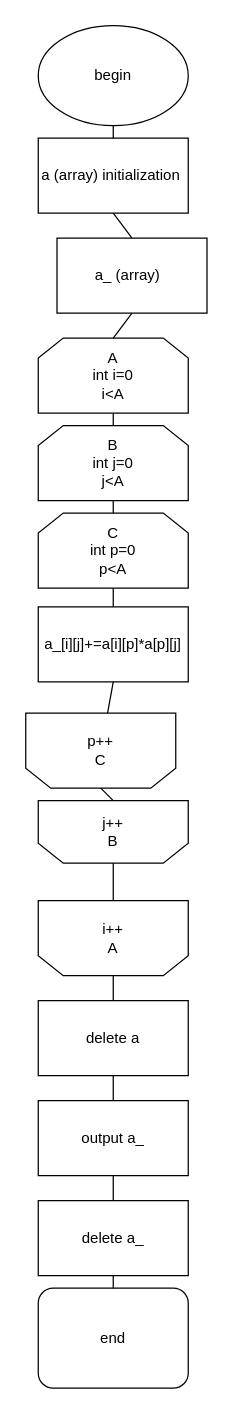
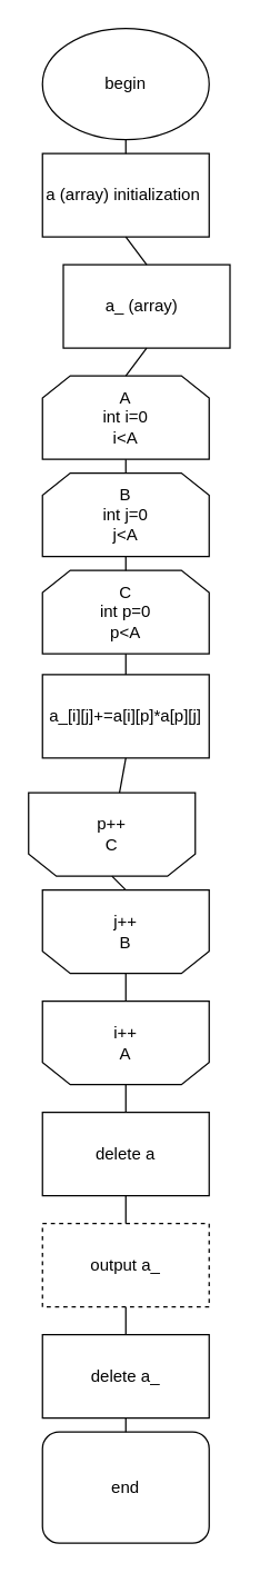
  <mxCell id="0" />
  <mxCell id="1" parent="0" />
  <mxCell id="2" value="begin" style="ellipse;whiteSpace=wrap;html=1;" vertex="1" parent="1"><mxGeometry x="30" width="120" height="80" as="geometry" y="20" /></mxCell>
  <mxCell id="3" value="a (array) initialization&amp;nbsp;" style="rounded=0;whiteSpace=wrap;html=1;" vertex="1" parent="1"><mxGeometry x="30" y="110" width="120" height="60" as="geometry" /></mxCell>
  <mxCell id="4" value="a_ (array)&amp;nbsp;&amp;nbsp;" style="rounded=0;whiteSpace=wrap;html=1;" vertex="1" parent="1"><mxGeometry x="45" y="190" width="120" height="60" as="geometry" /></mxCell>
  <mxCell id="5" value="i++&lt;br&gt;A" style="shape=loopLimit;whiteSpace=wrap;html=1;direction=west;" vertex="1" parent="1"><mxGeometry x="30" y="720" width="120" height="60" as="geometry" /></mxCell>
- <mxCell id="6" value="j++&lt;br&gt;B" style="shape=loopLimit;whiteSpace=wrap;html=1;direction=west;" vertex="1" parent="1"><mxGeometry x="30" y="640" width="120" height="50" as="geometry" /></mxCell>
+ <mxCell id="6" value="j++&lt;br&gt;B" style="shape=loopLimit;whiteSpace=wrap;html=1;direction=west;" vertex="1" parent="1"><mxGeometry x="30" y="640" width="120" height="60" as="geometry" /></mxCell>
  <mxCell id="7" value="B&lt;br&gt;int j=0&lt;br&gt;j&amp;lt;A" style="shape=loopLimit;whiteSpace=wrap;html=1;" vertex="1" parent="1"><mxGeometry x="30" y="340" width="120" height="60" as="geometry" /></mxCell>
  <mxCell id="8" value="A&lt;br&gt;int i=0&lt;br&gt;i&amp;lt;A" style="shape=loopLimit;whiteSpace=wrap;html=1;" vertex="1" parent="1"><mxGeometry x="30" y="270" width="120" height="60" as="geometry" /></mxCell>
  <mxCell id="9" value="" style="endArrow=none;html=1;entryX=0.5;entryY=0;entryDx=0;entryDy=0;exitX=0.5;exitY=1;exitDx=0;exitDy=0;" edge="1" parent="1" source="5" target="6"><mxGeometry width="50" height="50" relative="1" as="geometry"><mxPoint x="70" y="680" as="sourcePoint" /><mxPoint x="120" y="630" as="targetPoint" /></mxGeometry></mxCell>
  <mxCell id="10" value="" style="endArrow=none;html=1;entryX=0.5;entryY=1;entryDx=0;entryDy=0;exitX=0.5;exitY=0;exitDx=0;exitDy=0;" edge="1" parent="1" source="7" target="8"><mxGeometry width="50" height="50" relative="1" as="geometry"><mxPoint x="70" y="370" as="sourcePoint" /><mxPoint x="120" y="320" as="targetPoint" /></mxGeometry></mxCell>
  <mxCell id="11" value="C&lt;br&gt;int p=0&lt;br&gt;p&amp;lt;A" style="shape=loopLimit;whiteSpace=wrap;html=1;" vertex="1" parent="1"><mxGeometry x="30" y="410" width="120" height="60" as="geometry" /></mxCell>
  <mxCell id="12" value="p++&lt;br&gt;C" style="shape=loopLimit;whiteSpace=wrap;html=1;direction=west;" vertex="1" parent="1"><mxGeometry x="20" y="570" width="120" height="60" as="geometry" /></mxCell>
  <mxCell id="13" value="&lt;span&gt;a_[i][j]+=a[i][p]*a[p][j]&lt;/span&gt;" style="rounded=0;whiteSpace=wrap;html=1;" vertex="1" parent="1"><mxGeometry x="30" y="485" width="120" height="60" as="geometry" /></mxCell>
  <mxCell id="14" value="delete a" style="rounded=0;whiteSpace=wrap;html=1;" vertex="1" parent="1"><mxGeometry x="30" y="800" width="120" height="60" as="geometry" /></mxCell>
- <mxCell id="15" value="output a_" style="rounded=0;whiteSpace=wrap;html=1;" vertex="1" parent="1"><mxGeometry x="30" y="880" width="120" height="60" as="geometry" /></mxCell>
+ <mxCell id="15" value="output a_" style="rounded=0;whiteSpace=wrap;html=1;dashed=1;" vertex="1" parent="1"><mxGeometry x="30" y="880" width="120" height="60" as="geometry" /></mxCell>
  <mxCell id="16" value="delete a_" style="rounded=0;whiteSpace=wrap;html=1;" vertex="1" parent="1"><mxGeometry x="30" y="960" width="120" height="60" as="geometry" /></mxCell>
  <mxCell id="17" value="end" style="whiteSpace=wrap;html=1;rounded=1;" vertex="1" parent="1"><mxGeometry x="30" y="1030" width="120" height="80" as="geometry" /></mxCell>
  <mxCell id="18" value="" style="endArrow=none;html=1;entryX=0.5;entryY=1;entryDx=0;entryDy=0;exitX=0.5;exitY=0;exitDx=0;exitDy=0;" edge="1" parent="1" source="17" target="16"><mxGeometry width="50" height="50" relative="1" as="geometry"><mxPoint x="70" y="1050" as="sourcePoint" /><mxPoint x="120" y="1000" as="targetPoint" /></mxGeometry></mxCell>
  <mxCell id="19" value="" style="endArrow=none;html=1;entryX=0.5;entryY=1;entryDx=0;entryDy=0;exitX=0.5;exitY=0;exitDx=0;exitDy=0;" edge="1" parent="1" source="16" target="15"><mxGeometry width="50" height="50" relative="1" as="geometry"><mxPoint x="70" y="980" as="sourcePoint" /><mxPoint x="120" y="930" as="targetPoint" /></mxGeometry></mxCell>
  <mxCell id="20" value="" style="endArrow=none;html=1;entryX=0.5;entryY=1;entryDx=0;entryDy=0;" edge="1" parent="1" source="15" target="14"><mxGeometry width="50" height="50" relative="1" as="geometry"><mxPoint x="60" y="900" as="sourcePoint" /><mxPoint x="110" y="850" as="targetPoint" /></mxGeometry></mxCell>
  <mxCell id="21" value="" style="endArrow=none;html=1;entryX=0.5;entryY=0;entryDx=0;entryDy=0;exitX=0.5;exitY=0;exitDx=0;exitDy=0;" edge="1" parent="1" source="14" target="5"><mxGeometry width="50" height="50" relative="1" as="geometry"><mxPoint x="70" y="820" as="sourcePoint" /><mxPoint x="120" y="770" as="targetPoint" /></mxGeometry></mxCell>
  <mxCell id="22" value="" style="endArrow=none;html=1;entryX=0.5;entryY=0;entryDx=0;entryDy=0;exitX=0.5;exitY=1;exitDx=0;exitDy=0;" edge="1" parent="1" source="6" target="12"><mxGeometry width="50" height="50" relative="1" as="geometry"><mxPoint x="70" y="660" as="sourcePoint" /><mxPoint x="120" y="610" as="targetPoint" /></mxGeometry></mxCell>
  <mxCell id="23" value="" style="endArrow=none;html=1;entryX=0.5;entryY=1;entryDx=0;entryDy=0;" edge="1" parent="1" source="12" target="13"><mxGeometry width="50" height="50" relative="1" as="geometry"><mxPoint x="70" y="570" as="sourcePoint" /><mxPoint x="120" y="520" as="targetPoint" /></mxGeometry></mxCell>
  <mxCell id="24" value="" style="endArrow=none;html=1;entryX=0.5;entryY=1;entryDx=0;entryDy=0;exitX=0.5;exitY=0;exitDx=0;exitDy=0;" edge="1" parent="1" source="13" target="11"><mxGeometry width="50" height="50" relative="1" as="geometry"><mxPoint x="60" y="510" as="sourcePoint" /><mxPoint x="110" y="460" as="targetPoint" /></mxGeometry></mxCell>
  <mxCell id="25" value="" style="endArrow=none;html=1;entryX=0.5;entryY=1;entryDx=0;entryDy=0;exitX=0.5;exitY=0;exitDx=0;exitDy=0;" edge="1" parent="1" source="11" target="7"><mxGeometry width="50" height="50" relative="1" as="geometry"><mxPoint x="70" y="440" as="sourcePoint" /><mxPoint x="120" y="390" as="targetPoint" /></mxGeometry></mxCell>
  <mxCell id="26" value="" style="endArrow=none;html=1;entryX=0.5;entryY=1;entryDx=0;entryDy=0;exitX=0.5;exitY=0;exitDx=0;exitDy=0;" edge="1" parent="1" source="8" target="4"><mxGeometry width="50" height="50" relative="1" as="geometry"><mxPoint x="70" y="290" as="sourcePoint" /><mxPoint x="120" y="240" as="targetPoint" /></mxGeometry></mxCell>
  <mxCell id="27" value="" style="endArrow=none;html=1;entryX=0.5;entryY=1;entryDx=0;entryDy=0;exitX=0.5;exitY=0;exitDx=0;exitDy=0;" edge="1" parent="1" source="3" target="2"><mxGeometry width="50" height="50" relative="1" as="geometry"><mxPoint x="70" y="150" as="sourcePoint" /><mxPoint x="120" y="100" as="targetPoint" /></mxGeometry></mxCell>
  <mxCell id="28" value="" style="endArrow=none;html=1;entryX=0.5;entryY=1;entryDx=0;entryDy=0;exitX=0.5;exitY=0;exitDx=0;exitDy=0;" edge="1" parent="1" source="4" target="3"><mxGeometry width="50" height="50" relative="1" as="geometry"><mxPoint x="70" y="210" as="sourcePoint" /><mxPoint x="120" y="160" as="targetPoint" /></mxGeometry></mxCell>
